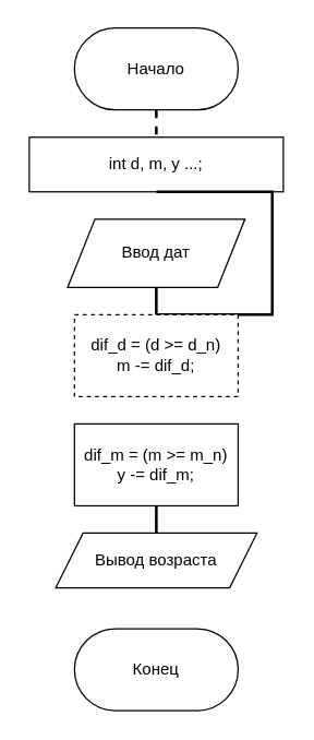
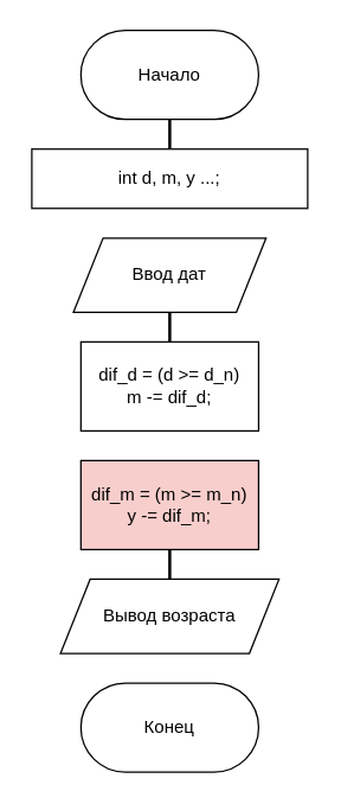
  <mxCell id="0" />
  <mxCell id="1" parent="0" />
- <mxCell id="2" style="edgeStyle=orthogonalEdgeStyle;rounded=0;orthogonalLoop=1;jettySize=auto;html=1;exitX=0.5;exitY=1;exitDx=0;exitDy=0;entryX=0.5;entryY=0;entryDx=0;entryDy=0;strokeWidth=2;endArrow=none;endFill=0;dashed=1;" parent="1" source="3" target="5" edge="1"><mxGeometry relative="1" as="geometry" /></mxCell>
+ <mxCell id="2" style="edgeStyle=orthogonalEdgeStyle;rounded=0;orthogonalLoop=1;jettySize=auto;html=1;exitX=0.5;exitY=1;exitDx=0;exitDy=0;entryX=0.5;entryY=0;entryDx=0;entryDy=0;strokeWidth=2;endArrow=none;endFill=0;" parent="1" source="3" target="5" edge="1"><mxGeometry relative="1" as="geometry" /></mxCell>
  <mxCell id="3" value="Начало" style="rounded=1;whiteSpace=wrap;html=1;arcSize=50;" parent="1" vertex="1"><mxGeometry x="54" y="20" width="120" height="60" as="geometry" /></mxCell>
  <mxCell id="4" value="Конец" style="rounded=1;whiteSpace=wrap;html=1;arcSize=50;" parent="1" vertex="1"><mxGeometry x="54.01" y="460" width="120" height="60" as="geometry" /></mxCell>
  <mxCell id="5" value="int d, m, y ...;" style="rounded=0;whiteSpace=wrap;html=1;" parent="1" vertex="1"><mxGeometry x="20.88" y="100" width="186.25" height="40" as="geometry" /></mxCell>
- <mxCell id="6" style="edgeStyle=orthogonalEdgeStyle;rounded=0;orthogonalLoop=1;jettySize=auto;html=1;exitX=0.5;exitY=1;exitDx=0;exitDy=0;strokeWidth=2;endArrow=none;endFill=0;" edge="1" parent="1" source="7" target="5"><mxGeometry relative="1" as="geometry" /></mxCell>
+ <mxCell id="6" style="edgeStyle=orthogonalEdgeStyle;rounded=0;orthogonalLoop=1;jettySize=auto;html=1;exitX=0.5;exitY=1;exitDx=0;exitDy=0;entryX=0.5;entryY=0;entryDx=0;entryDy=0;strokeWidth=2;endArrow=none;endFill=0;" edge="1" parent="1" source="7" target="10"><mxGeometry relative="1" as="geometry" /></mxCell>
  <mxCell id="7" value="Ввод дат" style="shape=parallelogram;perimeter=parallelogramPerimeter;whiteSpace=wrap;html=1;fixedSize=1;" parent="1" vertex="1"><mxGeometry x="49" y="160" width="130" height="50" as="geometry" /></mxCell>
- <mxCell id="8" value="Вывод возраста" style="shape=parallelogram;perimeter=parallelogramPerimeter;whiteSpace=wrap;html=1;fixedSize=1;" parent="1" vertex="1"><mxGeometry x="40.26" y="390" width="147.51" height="40" as="geometry" /></mxCell>
+ <mxCell id="8" value="Вывод возраста" style="shape=parallelogram;perimeter=parallelogramPerimeter;whiteSpace=wrap;html=1;fixedSize=1;" parent="1" vertex="1"><mxGeometry x="40.26" y="390" width="147.51" height="50" as="geometry" /></mxCell>
  <mxCell id="9" style="edgeStyle=orthogonalEdgeStyle;rounded=0;orthogonalLoop=1;jettySize=auto;html=1;exitX=0.5;exitY=1;exitDx=0;exitDy=0;entryX=0.5;entryY=0;entryDx=0;entryDy=0;endArrow=none;endFill=0;strokeWidth=2;" parent="1" target="8" edge="1"><mxGeometry relative="1" as="geometry"><mxPoint x="114.02" y="370" as="sourcePoint" /></mxGeometry></mxCell>
- <mxCell id="10" value="dif_d = (d &amp;gt;= d_n)&lt;div&gt;m -= dif_d;&lt;/div&gt;" style="rounded=0;whiteSpace=wrap;html=1;dashed=1;" vertex="1" parent="1"><mxGeometry x="54.01" y="230" width="120" height="60" as="geometry" /></mxCell>
- <mxCell id="11" value="dif_m = (m &amp;gt;= m_n)&lt;div&gt;y -= dif_m;&lt;/div&gt;" style="rounded=0;whiteSpace=wrap;html=1;" vertex="1" parent="1"><mxGeometry x="54" y="310" width="120" height="60" as="geometry" /></mxCell>
+ <mxCell id="10" value="dif_d = (d &amp;gt;= d_n)&lt;div&gt;m -= dif_d;&lt;/div&gt;" style="rounded=0;whiteSpace=wrap;html=1;" vertex="1" parent="1"><mxGeometry x="54.01" y="230" width="120" height="60" as="geometry" /></mxCell>
+ <mxCell id="11" value="dif_m = (m &amp;gt;= m_n)&lt;div&gt;y -= dif_m;&lt;/div&gt;" style="rounded=0;whiteSpace=wrap;html=1;fillColor=#f8cecc;" vertex="1" parent="1"><mxGeometry x="54" y="310" width="120" height="60" as="geometry" /></mxCell>
